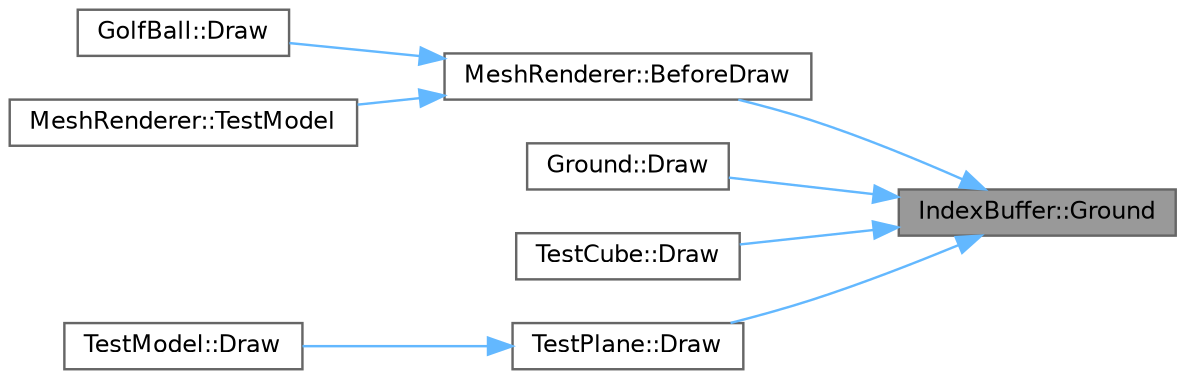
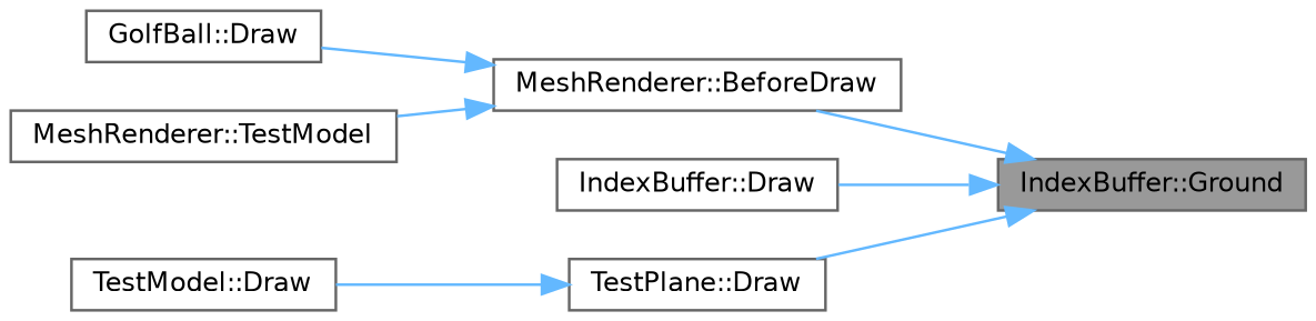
  digraph {
    rankdir=RL
    node [color=grey40 fillcolor=white fontname=Helvetica fontsize=10 shape=box style=filled]
    edge [color=steelblue1 dir=back fontname=Helvetica fontsize=10 labelfontname=Helvetica labelfontsize=10 style=solid]
    n1 [color=gray40 fillcolor=grey60 fontcolor=black height=0.2 label="IndexBuffer::Ground" width=0.4]
    n2 [height=0.2 label="MeshRenderer::BeforeDraw" width=0.4]
-   n3 [height=0.2 label="Ground::Draw" width=0.4]
-   n4 [height=0.2 label="TestCube::Draw" width=0.4]
+   n4 [height=0.2 label="IndexBuffer::Draw" width=0.4]
    n5 [height=0.2 label="TestPlane::Draw" width=0.4]
    n6 [height=0.2 label="GolfBall::Draw" width=0.4]
    n7 [height=0.2 label="MeshRenderer::TestModel" width=0.4]
    n8 [height=0.2 label="TestModel::Draw" width=0.4]
    n1 -> n2
-   n1 -> n3
    n1 -> n4
    n1 -> n5
    n2 -> n6
    n2 -> n7
    n5 -> n8
  }
